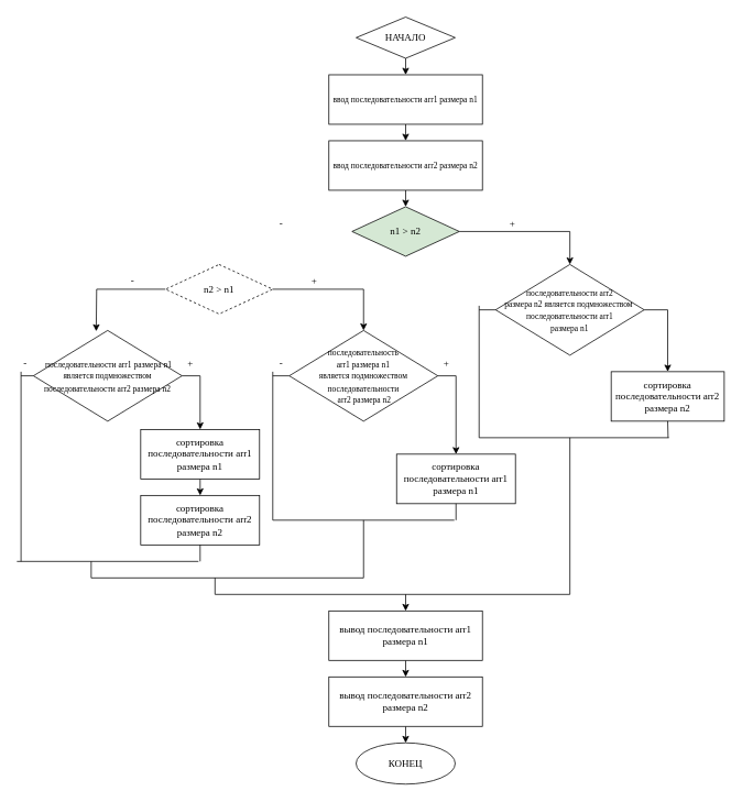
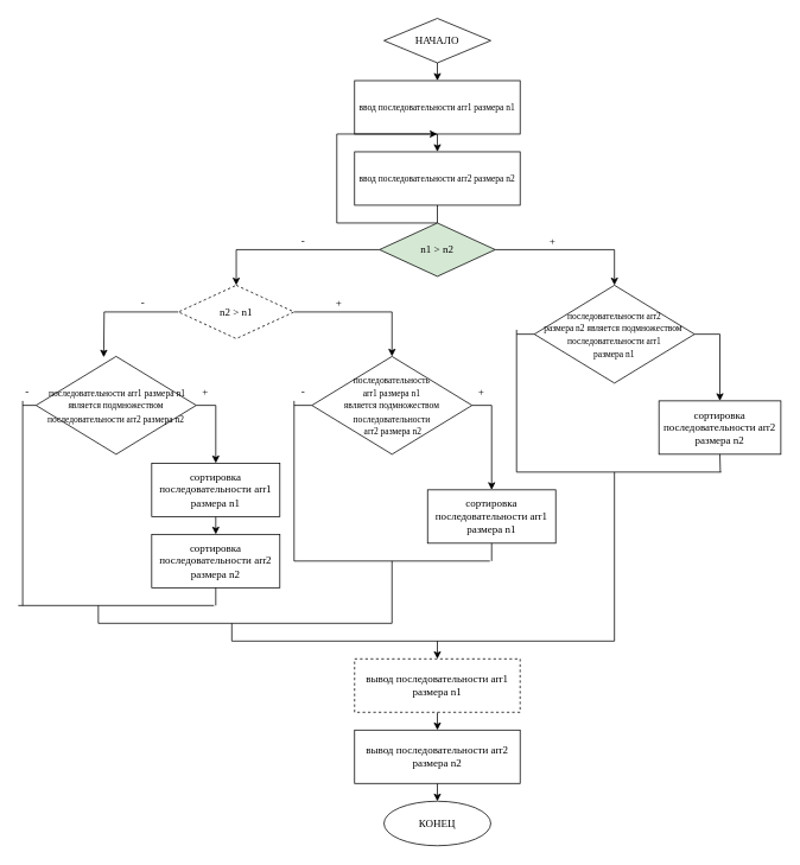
  <mxCell id="0" />
  <mxCell id="1" parent="0" />
  <mxCell id="2" style="edgeStyle=orthogonalEdgeStyle;rounded=0;orthogonalLoop=1;jettySize=auto;html=1;exitX=0.5;exitY=1;exitDx=0;exitDy=0;entryX=0.5;entryY=0;entryDx=0;entryDy=0;" parent="1" source="3" edge="1"><mxGeometry relative="1" as="geometry"><mxPoint x="491" y="90" as="targetPoint" /></mxGeometry></mxCell>
  <mxCell id="3" value="&lt;font face=&quot;Lucida Console&quot;&gt;НАЧАЛО&lt;/font&gt;" style="rhombus;whiteSpace=wrap;html=1;" parent="1" vertex="1"><mxGeometry x="431" width="120" height="50" as="geometry" y="20" /></mxCell>
  <mxCell id="4" style="edgeStyle=orthogonalEdgeStyle;rounded=0;orthogonalLoop=1;jettySize=auto;html=1;exitX=0.5;exitY=1;exitDx=0;exitDy=0;entryX=0.5;entryY=0;entryDx=0;entryDy=0;" parent="1" source="5" edge="1"><mxGeometry relative="1" as="geometry"><mxPoint x="491" y="170" as="targetPoint" /></mxGeometry></mxCell>
  <mxCell id="5" value="&lt;font face=&quot;Lucida Console&quot; style=&quot;font-size: 10px&quot;&gt;ввод последовательности arr1 размера n1&lt;/font&gt;" style="rounded=0;whiteSpace=wrap;html=1;" parent="1" vertex="1"><mxGeometry x="398" y="90" width="186" height="60" as="geometry" /></mxCell>
- <mxCell id="6" style="edgeStyle=orthogonalEdgeStyle;rounded=0;orthogonalLoop=1;jettySize=auto;html=1;exitX=0.5;exitY=1;exitDx=0;exitDy=0;entryX=0.5;entryY=0;entryDx=0;entryDy=0;" parent="1" source="7" target="15" edge="1"><mxGeometry relative="1" as="geometry" /></mxCell>
+ <mxCell id="6" style="edgeStyle=orthogonalEdgeStyle;rounded=0;orthogonalLoop=1;jettySize=auto;html=1;exitX=0.5;exitY=1;exitDx=0;exitDy=0;" parent="1" source="7" target="5" edge="1"><mxGeometry relative="1" as="geometry" /></mxCell>
  <mxCell id="7" value="&lt;font style=&quot;font-size: 10px&quot; face=&quot;Lucida Console&quot;&gt;ввод последовательности arr2 размера n2&lt;/font&gt;" style="rounded=0;whiteSpace=wrap;html=1;" parent="1" vertex="1"><mxGeometry x="398" y="170" width="186" height="60" as="geometry" /></mxCell>
  <mxCell id="8" value="&lt;font face=&quot;Lucida Console&quot;&gt;КОНЕЦ&lt;/font&gt;" style="ellipse;whiteSpace=wrap;html=1;" parent="1" vertex="1"><mxGeometry x="431" y="900" width="120" height="50" as="geometry" /></mxCell>
  <mxCell id="9" style="edgeStyle=orthogonalEdgeStyle;rounded=0;orthogonalLoop=1;jettySize=auto;html=1;exitX=0.5;exitY=1;exitDx=0;exitDy=0;entryX=0.5;entryY=0;entryDx=0;entryDy=0;" parent="1" source="10" target="12" edge="1"><mxGeometry relative="1" as="geometry" /></mxCell>
- <mxCell id="10" value="&lt;font face=&quot;Lucida Console&quot;&gt;вывод последовательности arr1 размера n1&lt;/font&gt;" style="rounded=0;whiteSpace=wrap;html=1;" parent="1" vertex="1"><mxGeometry x="398" y="740" width="186" height="60" as="geometry" /></mxCell>
+ <mxCell id="10" value="&lt;font face=&quot;Lucida Console&quot;&gt;вывод последовательности arr1 размера n1&lt;/font&gt;" style="rounded=0;whiteSpace=wrap;html=1;dashed=1;" parent="1" vertex="1"><mxGeometry x="398" y="740" width="186" height="60" as="geometry" /></mxCell>
  <mxCell id="11" style="edgeStyle=orthogonalEdgeStyle;rounded=0;orthogonalLoop=1;jettySize=auto;html=1;exitX=0.5;exitY=1;exitDx=0;exitDy=0;entryX=0.5;entryY=0;entryDx=0;entryDy=0;" parent="1" source="12" edge="1"><mxGeometry relative="1" as="geometry"><mxPoint x="491" y="900" as="targetPoint" /></mxGeometry></mxCell>
  <mxCell id="12" value="&lt;font face=&quot;Lucida Console&quot;&gt;вывод последовательности arr2 размера n2&lt;/font&gt;" style="rounded=0;whiteSpace=wrap;html=1;" parent="1" vertex="1"><mxGeometry x="398" y="820" width="186" height="60" as="geometry" /></mxCell>
+ <mxCell id="13" style="edgeStyle=orthogonalEdgeStyle;rounded=0;orthogonalLoop=1;jettySize=auto;html=1;exitX=0;exitY=0.5;exitDx=0;exitDy=0;entryX=0.5;entryY=0;entryDx=0;entryDy=0;" parent="1" source="15" target="21" edge="1"><mxGeometry relative="1" as="geometry" /></mxCell>
  <mxCell id="14" style="edgeStyle=orthogonalEdgeStyle;rounded=0;orthogonalLoop=1;jettySize=auto;html=1;exitX=1;exitY=0.5;exitDx=0;exitDy=0;entryX=0.5;entryY=0;entryDx=0;entryDy=0;" parent="1" source="15" target="17" edge="1"><mxGeometry relative="1" as="geometry" /></mxCell>
  <mxCell id="15" value="&lt;font face=&quot;Lucida Console&quot;&gt;n1 &amp;gt; n2&lt;/font&gt;" style="rhombus;whiteSpace=wrap;html=1;fillColor=#d5e8d4;" parent="1" vertex="1"><mxGeometry x="426" y="250" width="130" height="60" as="geometry" /></mxCell>
  <mxCell id="16" style="edgeStyle=orthogonalEdgeStyle;rounded=0;orthogonalLoop=1;jettySize=auto;html=1;exitX=1;exitY=0.5;exitDx=0;exitDy=0;entryX=0.5;entryY=0;entryDx=0;entryDy=0;" parent="1" source="17" target="18" edge="1"><mxGeometry relative="1" as="geometry" /></mxCell>
  <mxCell id="17" value="&lt;font style=&quot;font-size: 10px&quot;&gt;&lt;span style=&quot;font-family: &amp;#34;lucida console&amp;#34;&quot;&gt;последовательности arr2 &lt;br&gt;размера n2 является подмножеством&amp;nbsp;&lt;br&gt;последовательности arr1 &lt;br&gt;размера n1&lt;/span&gt;&lt;/font&gt;" style="rhombus;whiteSpace=wrap;html=1;" parent="1" vertex="1"><mxGeometry x="600" y="320" width="180" height="110" as="geometry" /></mxCell>
  <mxCell id="18" value="&lt;font face=&quot;Lucida Console&quot;&gt;сортировка последовательности arr2 размера n2&lt;/font&gt;" style="rounded=0;whiteSpace=wrap;html=1;" parent="1" vertex="1"><mxGeometry x="740" y="449.97" width="137" height="60" as="geometry" /></mxCell>
  <mxCell id="19" style="edgeStyle=orthogonalEdgeStyle;rounded=0;orthogonalLoop=1;jettySize=auto;html=1;exitX=1;exitY=0.5;exitDx=0;exitDy=0;entryX=0.5;entryY=0;entryDx=0;entryDy=0;" parent="1" source="21" target="23" edge="1"><mxGeometry relative="1" as="geometry"><mxPoint x="440" y="400" as="targetPoint" /></mxGeometry></mxCell>
  <mxCell id="20" style="edgeStyle=orthogonalEdgeStyle;rounded=0;orthogonalLoop=1;jettySize=auto;html=1;exitX=0;exitY=0.5;exitDx=0;exitDy=0;entryX=0.414;entryY=0.016;entryDx=0;entryDy=0;entryPerimeter=0;" parent="1" source="21" edge="1"><mxGeometry relative="1" as="geometry"><mxPoint x="116.08" y="400.96" as="targetPoint" /></mxGeometry></mxCell>
  <mxCell id="21" value="&lt;font face=&quot;Lucida Console&quot;&gt;n2 &amp;gt; n1&lt;/font&gt;" style="rhombus;whiteSpace=wrap;html=1;dashed=1;" parent="1" vertex="1"><mxGeometry x="200" y="320" width="130" height="60" as="geometry" /></mxCell>
  <mxCell id="22" style="edgeStyle=orthogonalEdgeStyle;rounded=0;orthogonalLoop=1;jettySize=auto;html=1;exitX=1;exitY=0.5;exitDx=0;exitDy=0;entryX=0.5;entryY=0;entryDx=0;entryDy=0;" parent="1" source="23" target="24" edge="1"><mxGeometry relative="1" as="geometry" /></mxCell>
  <mxCell id="23" value="&lt;span style=&quot;font-family: &amp;#34;lucida console&amp;#34; ; font-size: 10px&quot;&gt;последовательность &lt;br&gt;arr1 размера n1 &lt;br&gt;является подмножеством последовательности&lt;br&gt;&amp;nbsp;arr2 размера n2&lt;/span&gt;" style="rhombus;whiteSpace=wrap;html=1;" parent="1" vertex="1"><mxGeometry x="350" y="400" width="180" height="110" as="geometry" /></mxCell>
  <mxCell id="24" value="&lt;font face=&quot;Lucida Console&quot;&gt;сортировка последовательности arr1 размера n1&lt;/font&gt;" style="rounded=0;whiteSpace=wrap;html=1;" parent="1" vertex="1"><mxGeometry x="480" y="549.97" width="144" height="60" as="geometry" /></mxCell>
  <mxCell id="25" style="edgeStyle=orthogonalEdgeStyle;rounded=0;orthogonalLoop=1;jettySize=auto;html=1;exitX=1;exitY=0.5;exitDx=0;exitDy=0;entryX=0.5;entryY=0;entryDx=0;entryDy=0;" parent="1" source="26" target="28" edge="1"><mxGeometry relative="1" as="geometry" /></mxCell>
  <mxCell id="26" value="&lt;span style=&quot;font-family: &amp;#34;lucida console&amp;#34; ; font-size: 10px&quot;&gt;&amp;nbsp;последовательности arr1 размера n1&lt;br&gt;является подмножеством последовательности arr2 размера n2&lt;/span&gt;" style="rhombus;whiteSpace=wrap;html=1;" parent="1" vertex="1"><mxGeometry x="40" y="399.97" width="180" height="110" as="geometry" /></mxCell>
  <mxCell id="27" style="edgeStyle=orthogonalEdgeStyle;rounded=0;orthogonalLoop=1;jettySize=auto;html=1;exitX=0.5;exitY=1;exitDx=0;exitDy=0;entryX=0.5;entryY=0;entryDx=0;entryDy=0;" parent="1" source="28" target="29" edge="1"><mxGeometry relative="1" as="geometry" /></mxCell>
  <mxCell id="28" value="&lt;font face=&quot;Lucida Console&quot;&gt;сортировка последовательности arr1 размера n1&lt;/font&gt;" style="rounded=0;whiteSpace=wrap;html=1;" parent="1" vertex="1"><mxGeometry x="170" y="520" width="144" height="60" as="geometry" /></mxCell>
  <mxCell id="29" value="&lt;font face=&quot;Lucida Console&quot;&gt;сортировка последовательности arr2 размера n2&lt;/font&gt;" style="rounded=0;whiteSpace=wrap;html=1;" parent="1" vertex="1"><mxGeometry x="170" y="600" width="144" height="60" as="geometry" /></mxCell>
  <mxCell id="30" value="" style="endArrow=none;html=1;entryX=0;entryY=0.5;entryDx=0;entryDy=0;" parent="1" target="26" edge="1"><mxGeometry width="50" height="50" relative="1" as="geometry"><mxPoint x="25" y="455" as="sourcePoint" /><mxPoint x="490" y="629.97" as="targetPoint" /></mxGeometry></mxCell>
  <mxCell id="31" value="" style="endArrow=none;html=1;" parent="1" edge="1"><mxGeometry width="50" height="50" relative="1" as="geometry"><mxPoint x="25" y="680" as="sourcePoint" /><mxPoint x="25" y="450" as="targetPoint" /></mxGeometry></mxCell>
  <mxCell id="32" value="" style="endArrow=none;html=1;entryX=0.5;entryY=1;entryDx=0;entryDy=0;" parent="1" target="29" edge="1"><mxGeometry width="50" height="50" relative="1" as="geometry"><mxPoint x="242" y="680" as="sourcePoint" /><mxPoint x="490" y="559.97" as="targetPoint" /></mxGeometry></mxCell>
  <mxCell id="33" value="" style="endArrow=none;html=1;" parent="1" edge="1"><mxGeometry width="50" height="50" relative="1" as="geometry"><mxPoint y="680" as="sourcePoint" x="20" /><mxPoint x="240" y="680" as="targetPoint" /></mxGeometry></mxCell>
  <mxCell id="34" value="" style="endArrow=none;html=1;" parent="1" edge="1"><mxGeometry width="50" height="50" relative="1" as="geometry"><mxPoint x="110" y="680" as="sourcePoint" /><mxPoint x="110" y="700" as="targetPoint" /></mxGeometry></mxCell>
  <mxCell id="35" value="" style="endArrow=none;html=1;entryX=0;entryY=0.5;entryDx=0;entryDy=0;" parent="1" target="23" edge="1"><mxGeometry width="50" height="50" relative="1" as="geometry"><mxPoint x="330" y="455" as="sourcePoint" /><mxPoint x="490" y="559.97" as="targetPoint" /></mxGeometry></mxCell>
  <mxCell id="36" value="" style="endArrow=none;html=1;" parent="1" edge="1"><mxGeometry width="50" height="50" relative="1" as="geometry"><mxPoint x="330" y="630" as="sourcePoint" /><mxPoint x="330" y="450" as="targetPoint" /></mxGeometry></mxCell>
  <mxCell id="37" value="" style="endArrow=none;html=1;entryX=0.5;entryY=1;entryDx=0;entryDy=0;" parent="1" target="24" edge="1"><mxGeometry width="50" height="50" relative="1" as="geometry"><mxPoint x="552" y="630" as="sourcePoint" /><mxPoint x="530" y="609.97" as="targetPoint" /></mxGeometry></mxCell>
  <mxCell id="38" value="" style="endArrow=none;html=1;" parent="1" edge="1"><mxGeometry width="50" height="50" relative="1" as="geometry"><mxPoint x="330" y="630" as="sourcePoint" /><mxPoint x="550" y="630" as="targetPoint" /></mxGeometry></mxCell>
  <mxCell id="39" value="" style="endArrow=none;html=1;" parent="1" edge="1"><mxGeometry width="50" height="50" relative="1" as="geometry"><mxPoint x="440" y="630" as="sourcePoint" /><mxPoint x="440" y="700" as="targetPoint" /></mxGeometry></mxCell>
  <mxCell id="40" value="" style="endArrow=none;html=1;" parent="1" edge="1"><mxGeometry width="50" height="50" relative="1" as="geometry"><mxPoint x="110" y="700" as="sourcePoint" /><mxPoint x="440" y="700" as="targetPoint" /></mxGeometry></mxCell>
  <mxCell id="41" value="" style="endArrow=none;html=1;" parent="1" edge="1"><mxGeometry width="50" height="50" relative="1" as="geometry"><mxPoint x="260" y="720" as="sourcePoint" /><mxPoint x="260" y="700" as="targetPoint" /></mxGeometry></mxCell>
  <mxCell id="42" value="" style="endArrow=none;html=1;" parent="1" edge="1"><mxGeometry width="50" height="50" relative="1" as="geometry"><mxPoint x="690" y="720" as="sourcePoint" /><mxPoint x="690" y="530" as="targetPoint" /></mxGeometry></mxCell>
  <mxCell id="43" value="" style="endArrow=none;html=1;" parent="1" edge="1"><mxGeometry width="50" height="50" relative="1" as="geometry"><mxPoint x="260" y="720" as="sourcePoint" /><mxPoint x="690" y="720" as="targetPoint" /></mxGeometry></mxCell>
  <mxCell id="44" value="" style="endArrow=classic;html=1;entryX=0.5;entryY=0;entryDx=0;entryDy=0;" parent="1" target="10" edge="1"><mxGeometry width="50" height="50" relative="1" as="geometry"><mxPoint x="491" y="720" as="sourcePoint" /><mxPoint x="490" y="771.349" as="targetPoint" /></mxGeometry></mxCell>
  <mxCell id="45" value="&lt;font face=&quot;Lucida Console&quot;&gt;+&lt;/font&gt;" style="text;html=1;align=center;verticalAlign=middle;resizable=0;points=[];autosize=1;" parent="1" vertex="1"><mxGeometry x="610" y="259.97" width="20" height="20" as="geometry" /></mxCell>
  <mxCell id="46" value="&lt;font face=&quot;Lucida Console&quot;&gt;-&lt;/font&gt;" style="text;html=1;align=center;verticalAlign=middle;resizable=0;points=[];autosize=1;" parent="1" vertex="1"><mxGeometry x="330" y="259.97" width="20" height="20" as="geometry" /></mxCell>
  <mxCell id="47" value="&lt;font face=&quot;Lucida Console&quot;&gt;+&lt;/font&gt;" style="text;html=1;align=center;verticalAlign=middle;resizable=0;points=[];autosize=1;" parent="1" vertex="1"><mxGeometry x="370" y="329.97" width="20" height="20" as="geometry" /></mxCell>
  <mxCell id="48" value="&lt;font face=&quot;Lucida Console&quot;&gt;-&lt;/font&gt;" style="text;html=1;align=center;verticalAlign=middle;resizable=0;points=[];autosize=1;" parent="1" vertex="1"><mxGeometry x="150" y="329.97" width="20" height="20" as="geometry" /></mxCell>
  <mxCell id="49" value="&lt;font face=&quot;Lucida Console&quot;&gt;+&lt;/font&gt;" style="text;html=1;align=center;verticalAlign=middle;resizable=0;points=[];autosize=1;" parent="1" vertex="1"><mxGeometry x="530" y="430" width="20" height="20" as="geometry" /></mxCell>
  <mxCell id="50" value="&lt;font face=&quot;Lucida Console&quot;&gt;-&lt;/font&gt;" style="text;html=1;align=center;verticalAlign=middle;resizable=0;points=[];autosize=1;" parent="1" vertex="1"><mxGeometry x="330" y="430" width="20" height="20" as="geometry" /></mxCell>
  <mxCell id="51" value="&lt;font face=&quot;Lucida Console&quot;&gt;+&lt;/font&gt;" style="text;html=1;align=center;verticalAlign=middle;resizable=0;points=[];autosize=1;" parent="1" vertex="1"><mxGeometry x="220" y="429.97" width="20" height="20" as="geometry" /></mxCell>
  <mxCell id="52" value="&lt;font face=&quot;Lucida Console&quot;&gt;-&lt;/font&gt;" style="text;html=1;align=center;verticalAlign=middle;resizable=0;points=[];autosize=1;" parent="1" vertex="1"><mxGeometry y="429.97" width="20" height="20" as="geometry" x="20" /></mxCell>
  <mxCell id="53" value="" style="endArrow=none;html=1;entryX=0;entryY=0.5;entryDx=0;entryDy=0;" parent="1" target="17" edge="1"><mxGeometry width="50" height="50" relative="1" as="geometry"><mxPoint x="580" y="375" as="sourcePoint" /><mxPoint x="460" y="520" as="targetPoint" /></mxGeometry></mxCell>
  <mxCell id="54" value="" style="endArrow=none;html=1;" parent="1" edge="1"><mxGeometry width="50" height="50" relative="1" as="geometry"><mxPoint x="580" y="530" as="sourcePoint" /><mxPoint x="580" y="370" as="targetPoint" /></mxGeometry></mxCell>
  <mxCell id="55" value="" style="endArrow=none;html=1;entryX=0.5;entryY=1;entryDx=0;entryDy=0;" parent="1" target="18" edge="1"><mxGeometry width="50" height="50" relative="1" as="geometry"><mxPoint x="809" y="530" as="sourcePoint" /><mxPoint x="460" y="520" as="targetPoint" /></mxGeometry></mxCell>
  <mxCell id="56" value="" style="endArrow=none;html=1;" parent="1" edge="1"><mxGeometry width="50" height="50" relative="1" as="geometry"><mxPoint x="580" y="530" as="sourcePoint" /><mxPoint x="810" y="530" as="targetPoint" /></mxGeometry></mxCell>
